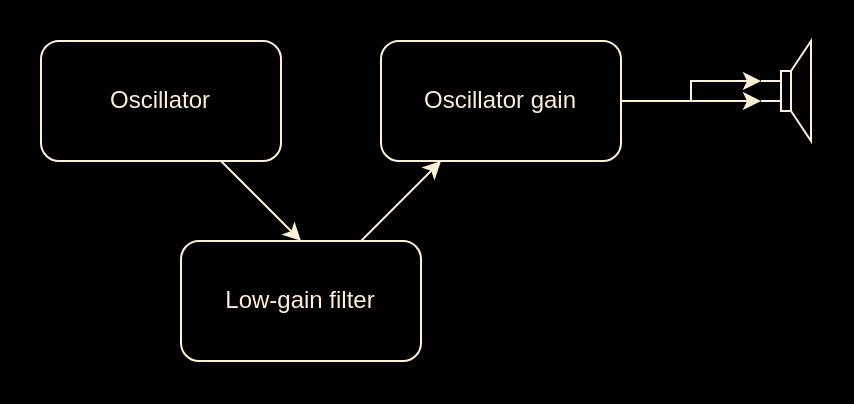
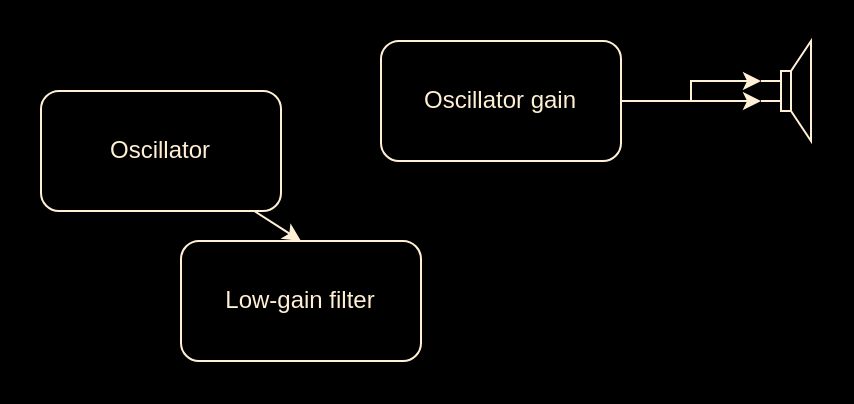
  <mxCell id="0" />
  <mxCell id="1" parent="0" />
  <mxCell id="2" style="rounded=0;orthogonalLoop=1;jettySize=auto;html=1;entryX=0.5;entryY=0;entryDx=0;entryDy=0;strokeColor=#FFEFD5;fontColor=#FFEFD5;" edge="1" parent="1" source="3" target="9"><mxGeometry relative="1" as="geometry" /></mxCell>
- <mxCell id="3" value="Oscillator" style="rounded=1;whiteSpace=wrap;html=1;fillColor=none;strokeColor=#FFEFD5;fontColor=#FFEFD5;" vertex="1" parent="1"><mxGeometry x="20" y="20" width="120" height="60" as="geometry" /></mxCell>
+ <mxCell id="3" value="Oscillator" style="rounded=1;whiteSpace=wrap;html=1;fillColor=none;strokeColor=#FFEFD5;fontColor=#FFEFD5;" vertex="1" parent="1"><mxGeometry x="20" y="45" width="120" height="60" as="geometry" /></mxCell>
  <mxCell id="4" value="" style="pointerEvents=1;verticalLabelPosition=bottom;shadow=0;dashed=0;align=center;html=1;verticalAlign=top;strokeWidth=1;shape=mxgraph.electrical.electro-mechanical.loudspeaker;fillColor=none;strokeColor=#FFEFD5;fontColor=#FFEFD5;" vertex="1" parent="1"><mxGeometry x="380" y="20" width="25" height="50" as="geometry" /></mxCell>
  <mxCell id="5" style="edgeStyle=orthogonalEdgeStyle;rounded=0;orthogonalLoop=1;jettySize=auto;html=1;entryX=0;entryY=0.4;entryDx=0;entryDy=0;entryPerimeter=0;fillColor=none;strokeColor=#FFEFD5;fontColor=#FFEFD5;" edge="1" parent="1" source="7" target="4"><mxGeometry relative="1" as="geometry" /></mxCell>
  <mxCell id="6" style="edgeStyle=orthogonalEdgeStyle;rounded=0;orthogonalLoop=1;jettySize=auto;html=1;entryX=0;entryY=0.6;entryDx=0;entryDy=0;entryPerimeter=0;fillColor=none;strokeColor=#FFEFD5;fontColor=#FFEFD5;" edge="1" parent="1" source="7" target="4"><mxGeometry relative="1" as="geometry" /></mxCell>
  <mxCell id="7" value="Oscillator gain" style="rounded=1;whiteSpace=wrap;html=1;fillColor=none;strokeColor=#FFEFD5;fontColor=#FFEFD5;" vertex="1" parent="1"><mxGeometry x="190" y="20" width="120" height="60" as="geometry" /></mxCell>
- <mxCell id="8" style="edgeStyle=none;rounded=0;orthogonalLoop=1;jettySize=auto;html=1;strokeColor=#FFEFD5;fontColor=#FFEFD5;" edge="1" parent="1" source="9" target="7"><mxGeometry relative="1" as="geometry" /></mxCell>
  <mxCell id="9" value="Low-gain filter" style="rounded=1;whiteSpace=wrap;html=1;fillColor=none;strokeColor=#FFEFD5;fontColor=#FFEFD5;" vertex="1" parent="1"><mxGeometry x="90" y="120" width="120" height="60" as="geometry" /></mxCell>
